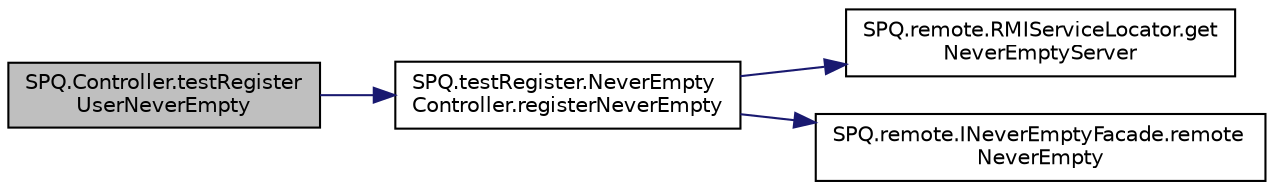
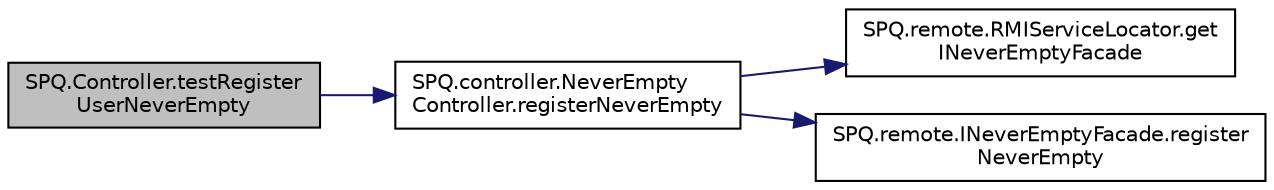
  digraph {
    rankdir=LR
    node [color=black fillcolor=white fontname=Helvetica fontsize=10 shape=record style=filled]
    edge [color=midnightblue fontname=Helvetica fontsize=10 labelfontname=Helvetica labelfontsize=10 style=solid]
    n1 [fillcolor=grey75 fontcolor=black height=0.2 label="SPQ.Controller.testRegister\lUserNeverEmpty" width=0.4]
-   n2 [height=0.2 label="SPQ.testRegister.NeverEmpty\lController.registerNeverEmpty" width=0.4]
-   n3 [height=0.2 label="SPQ.remote.RMIServiceLocator.get\lNeverEmptyServer" width=0.4]
-   n4 [height=0.2 label="SPQ.remote.INeverEmptyFacade.remote\lNeverEmpty" width=0.4]
+   n2 [height=0.2 label="SPQ.controller.NeverEmpty\lController.registerNeverEmpty" width=0.4]
+   n3 [height=0.2 label="SPQ.remote.RMIServiceLocator.get\lINeverEmptyFacade" width=0.4]
+   n4 [height=0.2 label="SPQ.remote.INeverEmptyFacade.register\lNeverEmpty" width=0.4]
    n1 -> n2
    n2 -> n3
    n2 -> n4
  }
